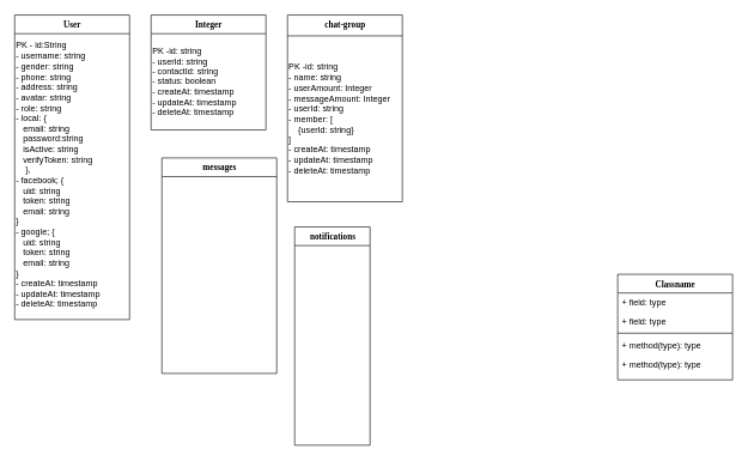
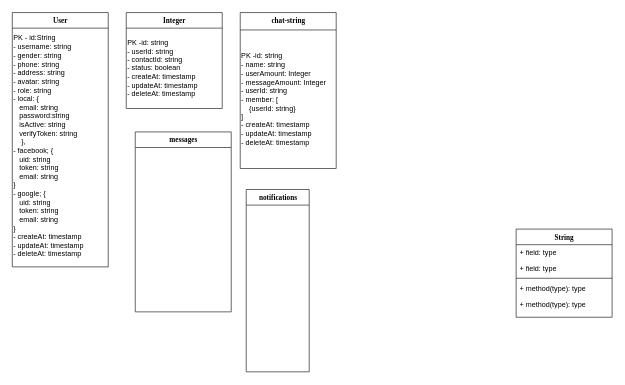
  <mxCell id="0" />
  <mxCell id="1" parent="0" />
  <mxCell id="2" value="User" style="swimlane;html=1;fontStyle=1;align=center;verticalAlign=top;childLayout=stackLayout;horizontal=1;startSize=26;horizontalStack=0;resizeParent=1;resizeLast=0;collapsible=1;marginBottom=0;swimlaneFillColor=#ffffff;rounded=0;shadow=0;comic=0;labelBackgroundColor=none;strokeColor=#000000;strokeWidth=1;fillColor=none;fontFamily=Verdana;fontSize=12;fontColor=#000000;" parent="1" vertex="1"><mxGeometry x="20" y="20" width="160" height="424" as="geometry" /></mxCell>
  <mxCell id="3" value="&lt;div&gt;&lt;span&gt;PK - id:String&lt;/span&gt;&lt;/div&gt;&lt;div&gt;- username: string&lt;/div&gt;&lt;div&gt;- gender: string&lt;/div&gt;&lt;div&gt;- phone: string&lt;/div&gt;&lt;div&gt;- address: string&lt;/div&gt;&lt;div&gt;- avatar: string&lt;/div&gt;&lt;div&gt;- role: string&lt;/div&gt;&lt;div&gt;- local: {&lt;/div&gt;&lt;div&gt;&amp;nbsp; &amp;nbsp;email: string&lt;/div&gt;&lt;div&gt;&amp;nbsp; &amp;nbsp;password:string&lt;/div&gt;&lt;div&gt;&amp;nbsp; &amp;nbsp;isActive: string&lt;/div&gt;&lt;div&gt;&amp;nbsp; &amp;nbsp;verifyToken: string&lt;/div&gt;&lt;div&gt;&amp;nbsp; &amp;nbsp; },&lt;/div&gt;&lt;div&gt;- facebook; {&lt;/div&gt;&lt;div&gt;&amp;nbsp; &amp;nbsp;uid: string&lt;/div&gt;&lt;div&gt;&amp;nbsp; &amp;nbsp;token: string&lt;/div&gt;&lt;div&gt;&amp;nbsp; &amp;nbsp;email: string&lt;/div&gt;&lt;div&gt;}&lt;/div&gt;&lt;div&gt;&lt;div&gt;- google; {&lt;/div&gt;&lt;div&gt;&amp;nbsp; &amp;nbsp;uid: string&lt;/div&gt;&lt;div&gt;&amp;nbsp; &amp;nbsp;token: string&lt;/div&gt;&lt;div&gt;&amp;nbsp; &amp;nbsp;email: string&lt;/div&gt;&lt;div&gt;}&lt;/div&gt;&lt;/div&gt;&lt;div&gt;- createAt: timestamp&lt;/div&gt;&lt;div&gt;- updateAt: timestamp&lt;/div&gt;&lt;div&gt;- deleteAt: timestamp&lt;/div&gt;" style="text;html=1;strokeColor=none;fillColor=none;align=left;verticalAlign=middle;whiteSpace=wrap;rounded=0;" vertex="1" parent="2"><mxGeometry y="26" width="160" height="394" as="geometry" /></mxCell>
  <mxCell id="4" value="Integer" style="swimlane;html=1;fontStyle=1;align=center;verticalAlign=top;childLayout=stackLayout;horizontal=1;startSize=26;horizontalStack=0;resizeParent=1;resizeLast=0;collapsible=1;marginBottom=0;swimlaneFillColor=#ffffff;rounded=0;shadow=0;comic=0;labelBackgroundColor=none;strokeColor=#000000;strokeWidth=1;fillColor=none;fontFamily=Verdana;fontSize=12;fontColor=#000000;" parent="1" vertex="1"><mxGeometry x="210" y="20" width="160" height="160" as="geometry" /></mxCell>
  <mxCell id="5" value="PK -id: string&lt;br&gt;- userId: string&lt;br&gt;- contactId: string&lt;br&gt;- status: boolean&lt;br&gt;&lt;div&gt;- createAt: timestamp&lt;/div&gt;&lt;div&gt;- updateAt: timestamp&lt;/div&gt;&lt;div&gt;- deleteAt: timestamp&lt;/div&gt;" style="text;html=1;strokeColor=none;fillColor=none;align=left;verticalAlign=middle;whiteSpace=wrap;rounded=0;" vertex="1" parent="4"><mxGeometry y="26" width="160" height="134" as="geometry" /></mxCell>
- <mxCell id="6" value="chat-group" style="swimlane;html=1;fontStyle=1;align=center;verticalAlign=top;childLayout=stackLayout;horizontal=1;startSize=29;horizontalStack=0;resizeParent=1;resizeLast=0;collapsible=1;marginBottom=0;swimlaneFillColor=#ffffff;rounded=0;shadow=0;comic=0;labelBackgroundColor=none;strokeColor=#000000;strokeWidth=1;fillColor=none;fontFamily=Verdana;fontSize=12;fontColor=#000000;" parent="1" vertex="1"><mxGeometry x="400" y="20" width="160" height="260" as="geometry" /></mxCell>
+ <mxCell id="6" value="chat-string" style="swimlane;html=1;fontStyle=1;align=center;verticalAlign=top;childLayout=stackLayout;horizontal=1;startSize=29;horizontalStack=0;resizeParent=1;resizeLast=0;collapsible=1;marginBottom=0;swimlaneFillColor=#ffffff;rounded=0;shadow=0;comic=0;labelBackgroundColor=none;strokeColor=#000000;strokeWidth=1;fillColor=none;fontFamily=Verdana;fontSize=12;fontColor=#000000;" parent="1" vertex="1"><mxGeometry x="400" y="20" width="160" height="260" as="geometry" /></mxCell>
  <mxCell id="7" value="PK -id: string&lt;br&gt;- name: string&lt;br&gt;- userAmount: Integer&lt;br&gt;- messageAmount: Integer&lt;br&gt;- userId: string&lt;br&gt;- member: [&lt;br&gt;&amp;nbsp; &amp;nbsp; {userId: string}&lt;br&gt;]&lt;br&gt;&lt;span&gt;- createAt: timestamp&lt;/span&gt;&lt;div&gt;- updateAt: timestamp&lt;/div&gt;&lt;div&gt;- deleteAt: timestamp&lt;/div&gt;" style="text;html=1;strokeColor=none;fillColor=none;align=left;verticalAlign=middle;whiteSpace=wrap;rounded=0;" vertex="1" parent="6"><mxGeometry y="29" width="160" height="231" as="geometry" /></mxCell>
  <mxCell id="8" value="messages" style="swimlane;html=1;fontStyle=1;align=center;verticalAlign=top;childLayout=stackLayout;horizontal=1;startSize=26;horizontalStack=0;resizeParent=1;resizeLast=0;collapsible=1;marginBottom=0;swimlaneFillColor=#ffffff;rounded=0;shadow=0;comic=0;labelBackgroundColor=none;strokeColor=#000000;strokeWidth=1;fillColor=none;fontFamily=Verdana;fontSize=12;fontColor=#000000;" parent="1" vertex="1"><mxGeometry x="225" y="219" width="160" height="300" as="geometry"><mxRectangle x="90" y="482.0" width="90" height="26" as="alternateBounds" /></mxGeometry></mxCell>
  <mxCell id="9" value="notifications" style="swimlane;html=1;fontStyle=1;align=center;verticalAlign=top;childLayout=stackLayout;horizontal=1;startSize=26;horizontalStack=0;resizeParent=1;resizeLast=0;collapsible=1;marginBottom=0;swimlaneFillColor=#ffffff;rounded=0;shadow=0;comic=0;labelBackgroundColor=none;strokeColor=#000000;strokeWidth=1;fillColor=none;fontFamily=Verdana;fontSize=12;fontColor=#000000;" parent="1" vertex="1"><mxGeometry x="410" y="315" width="105" height="304" as="geometry" /></mxCell>
- <mxCell id="10" value="Classname" style="swimlane;html=1;fontStyle=1;align=center;verticalAlign=top;childLayout=stackLayout;horizontal=1;startSize=26;horizontalStack=0;resizeParent=1;resizeLast=0;collapsible=1;marginBottom=0;swimlaneFillColor=#ffffff;rounded=0;shadow=0;comic=0;labelBackgroundColor=none;strokeColor=#000000;strokeWidth=1;fillColor=none;fontFamily=Verdana;fontSize=12;fontColor=#000000;" parent="1" vertex="1"><mxGeometry x="860" y="381" width="160" height="147" as="geometry" /></mxCell>
+ <mxCell id="10" value="String" style="swimlane;html=1;fontStyle=1;align=center;verticalAlign=top;childLayout=stackLayout;horizontal=1;startSize=26;horizontalStack=0;resizeParent=1;resizeLast=0;collapsible=1;marginBottom=0;swimlaneFillColor=#ffffff;rounded=0;shadow=0;comic=0;labelBackgroundColor=none;strokeColor=#000000;strokeWidth=1;fillColor=none;fontFamily=Verdana;fontSize=12;fontColor=#000000;" parent="1" vertex="1"><mxGeometry x="860" y="381" width="160" height="147" as="geometry" /></mxCell>
  <mxCell id="11" value="+ field: type" style="text;html=1;strokeColor=none;fillColor=none;align=left;verticalAlign=top;spacingLeft=4;spacingRight=4;whiteSpace=wrap;overflow=hidden;rotatable=0;points=[[0,0.5],[1,0.5]];portConstraint=eastwest;" parent="10" vertex="1"><mxGeometry y="26" width="160" height="26" as="geometry" /></mxCell>
  <mxCell id="12" value="+ field: type" style="text;html=1;strokeColor=none;fillColor=none;align=left;verticalAlign=top;spacingLeft=4;spacingRight=4;whiteSpace=wrap;overflow=hidden;rotatable=0;points=[[0,0.5],[1,0.5]];portConstraint=eastwest;" parent="10" vertex="1"><mxGeometry y="52" width="160" height="26" as="geometry" /></mxCell>
  <mxCell id="13" value="" style="line;html=1;strokeWidth=1;fillColor=none;align=left;verticalAlign=middle;spacingTop=-1;spacingLeft=3;spacingRight=3;rotatable=0;labelPosition=right;points=[];portConstraint=eastwest;" parent="10" vertex="1"><mxGeometry y="78" width="160" height="8" as="geometry" /></mxCell>
  <mxCell id="14" value="+ method(type): type" style="text;html=1;strokeColor=none;fillColor=none;align=left;verticalAlign=top;spacingLeft=4;spacingRight=4;whiteSpace=wrap;overflow=hidden;rotatable=0;points=[[0,0.5],[1,0.5]];portConstraint=eastwest;" parent="10" vertex="1"><mxGeometry y="86" width="160" height="26" as="geometry" /></mxCell>
  <mxCell id="15" value="+ method(type): type" style="text;html=1;strokeColor=none;fillColor=none;align=left;verticalAlign=top;spacingLeft=4;spacingRight=4;whiteSpace=wrap;overflow=hidden;rotatable=0;points=[[0,0.5],[1,0.5]];portConstraint=eastwest;" parent="10" vertex="1"><mxGeometry y="112" width="160" height="26" as="geometry" /></mxCell>
